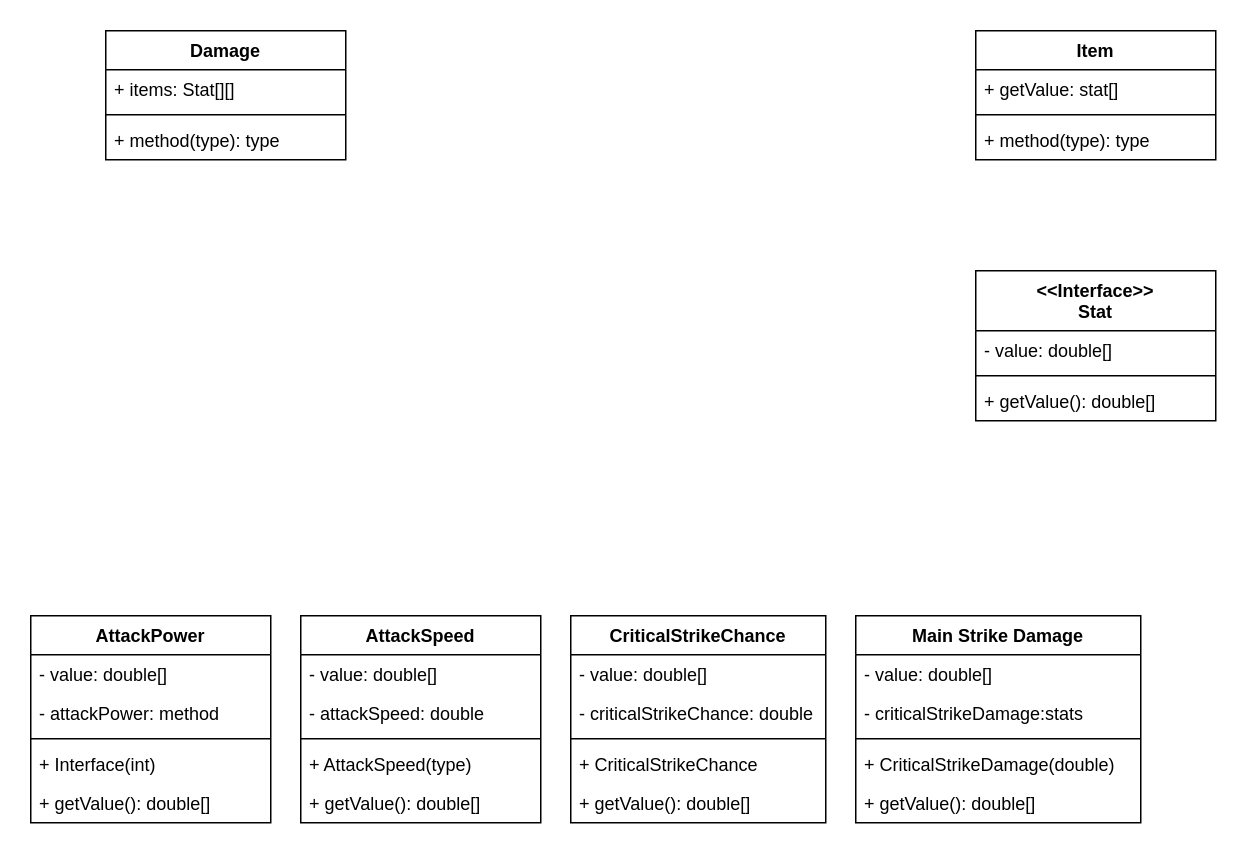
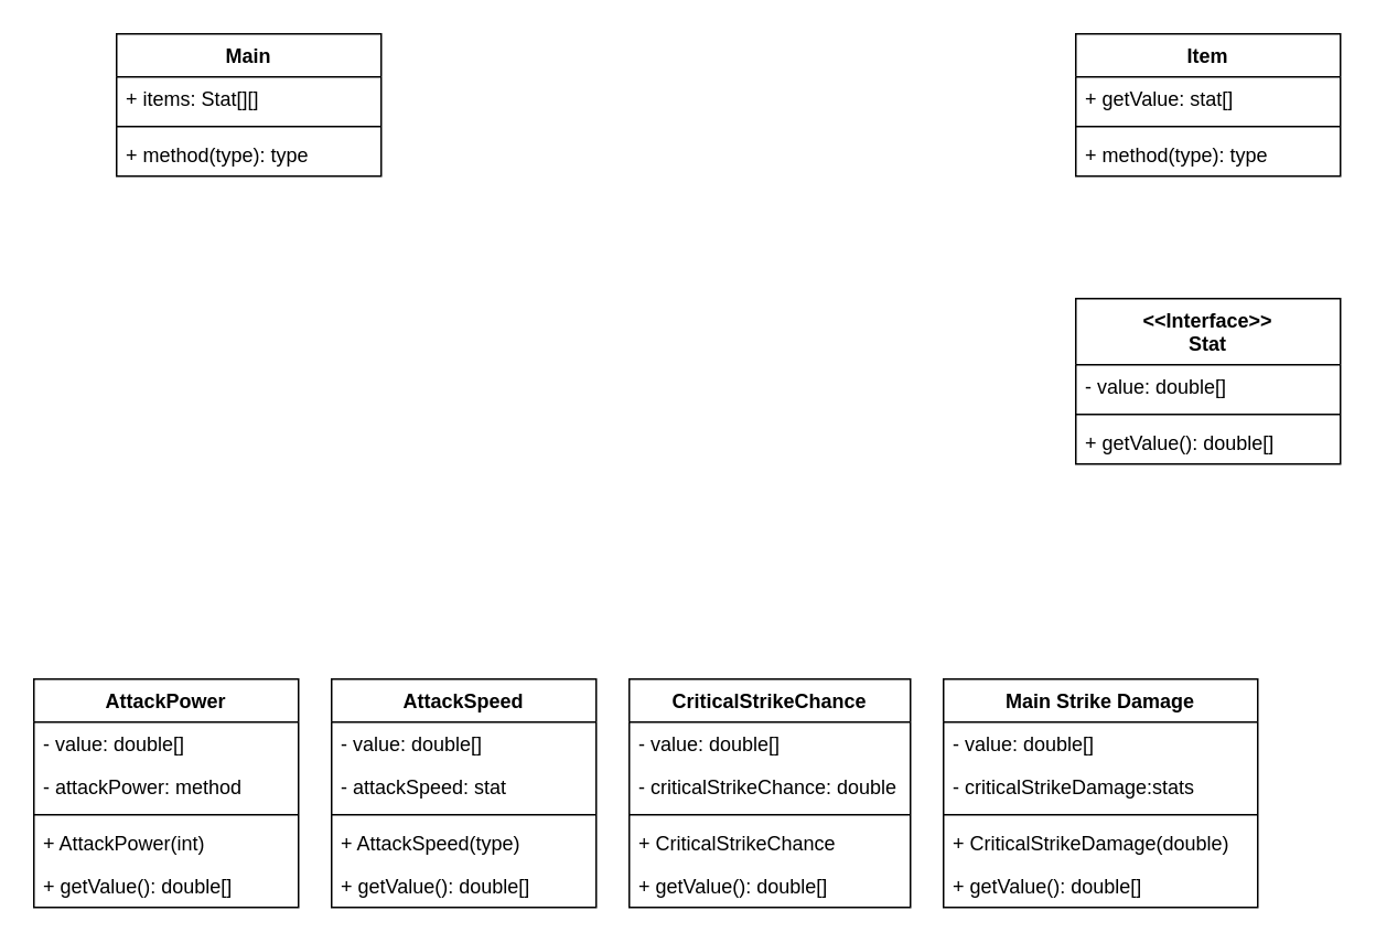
  <mxCell id="0" />
  <mxCell id="1" parent="0" />
- <mxCell id="2" value="Damage" style="swimlane;fontStyle=1;align=center;verticalAlign=top;childLayout=stackLayout;horizontal=1;startSize=26;horizontalStack=0;resizeParent=1;resizeParentMax=0;resizeLast=0;collapsible=1;marginBottom=0;" parent="1" vertex="1"><mxGeometry x="70" y="20" width="160" height="86" as="geometry" /></mxCell>
+ <mxCell id="2" value="Main" style="swimlane;fontStyle=1;align=center;verticalAlign=top;childLayout=stackLayout;horizontal=1;startSize=26;horizontalStack=0;resizeParent=1;resizeParentMax=0;resizeLast=0;collapsible=1;marginBottom=0;" parent="1" vertex="1"><mxGeometry x="70" y="20" width="160" height="86" as="geometry" /></mxCell>
  <mxCell id="3" value="+ items: Stat[][]" style="text;strokeColor=none;fillColor=none;align=left;verticalAlign=top;spacingLeft=4;spacingRight=4;overflow=hidden;rotatable=0;points=[[0,0.5],[1,0.5]];portConstraint=eastwest;" parent="2" vertex="1"><mxGeometry y="26" width="160" height="26" as="geometry" /></mxCell>
  <mxCell id="4" value="" style="line;strokeWidth=1;fillColor=none;align=left;verticalAlign=middle;spacingTop=-1;spacingLeft=3;spacingRight=3;rotatable=0;labelPosition=right;points=[];portConstraint=eastwest;strokeColor=inherit;" parent="2" vertex="1"><mxGeometry y="52" width="160" height="8" as="geometry" /></mxCell>
  <mxCell id="5" value="+ method(type): type" style="text;strokeColor=none;fillColor=none;align=left;verticalAlign=top;spacingLeft=4;spacingRight=4;overflow=hidden;rotatable=0;points=[[0,0.5],[1,0.5]];portConstraint=eastwest;" parent="2" vertex="1"><mxGeometry y="60" width="160" height="26" as="geometry" /></mxCell>
  <mxCell id="6" value="Item" style="swimlane;fontStyle=1;align=center;verticalAlign=top;childLayout=stackLayout;horizontal=1;startSize=26;horizontalStack=0;resizeParent=1;resizeParentMax=0;resizeLast=0;collapsible=1;marginBottom=0;" parent="1" vertex="1"><mxGeometry x="650" y="20" width="160" height="86" as="geometry" /></mxCell>
  <mxCell id="7" value="+ getValue: stat[]" style="text;strokeColor=none;fillColor=none;align=left;verticalAlign=top;spacingLeft=4;spacingRight=4;overflow=hidden;rotatable=0;points=[[0,0.5],[1,0.5]];portConstraint=eastwest;" parent="6" vertex="1"><mxGeometry y="26" width="160" height="26" as="geometry" /></mxCell>
  <mxCell id="8" value="" style="line;strokeWidth=1;fillColor=none;align=left;verticalAlign=middle;spacingTop=-1;spacingLeft=3;spacingRight=3;rotatable=0;labelPosition=right;points=[];portConstraint=eastwest;strokeColor=inherit;" parent="6" vertex="1"><mxGeometry y="52" width="160" height="8" as="geometry" /></mxCell>
  <mxCell id="9" value="+ method(type): type" style="text;strokeColor=none;fillColor=none;align=left;verticalAlign=top;spacingLeft=4;spacingRight=4;overflow=hidden;rotatable=0;points=[[0,0.5],[1,0.5]];portConstraint=eastwest;" parent="6" vertex="1"><mxGeometry y="60" width="160" height="26" as="geometry" /></mxCell>
  <mxCell id="10" value="&lt;&lt;Interface&gt;&gt;&#10;Stat" style="swimlane;fontStyle=1;align=center;verticalAlign=top;childLayout=stackLayout;horizontal=1;startSize=40;horizontalStack=0;resizeParent=1;resizeParentMax=0;resizeLast=0;collapsible=1;marginBottom=0;" parent="1" vertex="1"><mxGeometry x="650" y="180" width="160" height="100" as="geometry" /></mxCell>
  <mxCell id="11" value="- value: double[]" style="text;strokeColor=none;fillColor=none;align=left;verticalAlign=top;spacingLeft=4;spacingRight=4;overflow=hidden;rotatable=0;points=[[0,0.5],[1,0.5]];portConstraint=eastwest;" parent="10" vertex="1"><mxGeometry y="40" width="160" height="26" as="geometry" /></mxCell>
  <mxCell id="12" value="" style="line;strokeWidth=1;fillColor=none;align=left;verticalAlign=middle;spacingTop=-1;spacingLeft=3;spacingRight=3;rotatable=0;labelPosition=right;points=[];portConstraint=eastwest;strokeColor=inherit;" parent="10" vertex="1"><mxGeometry y="66" width="160" height="8" as="geometry" /></mxCell>
  <mxCell id="13" value="+ getValue(): double[]" style="text;strokeColor=none;fillColor=none;align=left;verticalAlign=top;spacingLeft=4;spacingRight=4;overflow=hidden;rotatable=0;points=[[0,0.5],[1,0.5]];portConstraint=eastwest;" parent="10" vertex="1"><mxGeometry y="74" width="160" height="26" as="geometry" /></mxCell>
  <mxCell id="14" value="AttackPower" style="swimlane;fontStyle=1;align=center;verticalAlign=top;childLayout=stackLayout;horizontal=1;startSize=26;horizontalStack=0;resizeParent=1;resizeParentMax=0;resizeLast=0;collapsible=1;marginBottom=0;" parent="1" vertex="1"><mxGeometry y="410" width="160" height="138" as="geometry" x="20" /></mxCell>
  <mxCell id="15" value="- value: double[]" style="text;strokeColor=none;fillColor=none;align=left;verticalAlign=top;spacingLeft=4;spacingRight=4;overflow=hidden;rotatable=0;points=[[0,0.5],[1,0.5]];portConstraint=eastwest;" parent="14" vertex="1"><mxGeometry y="26" width="160" height="26" as="geometry" /></mxCell>
  <mxCell id="16" value="- attackPower: method" style="text;strokeColor=none;fillColor=none;align=left;verticalAlign=top;spacingLeft=4;spacingRight=4;overflow=hidden;rotatable=0;points=[[0,0.5],[1,0.5]];portConstraint=eastwest;" parent="14" vertex="1"><mxGeometry y="52" width="160" height="26" as="geometry" /></mxCell>
  <mxCell id="17" value="" style="line;strokeWidth=1;fillColor=none;align=left;verticalAlign=middle;spacingTop=-1;spacingLeft=3;spacingRight=3;rotatable=0;labelPosition=right;points=[];portConstraint=eastwest;strokeColor=inherit;" parent="14" vertex="1"><mxGeometry y="78" width="160" height="8" as="geometry" /></mxCell>
- <mxCell id="18" value="+ Interface(int)" style="text;strokeColor=none;fillColor=none;align=left;verticalAlign=top;spacingLeft=4;spacingRight=4;overflow=hidden;rotatable=0;points=[[0,0.5],[1,0.5]];portConstraint=eastwest;" parent="14" vertex="1"><mxGeometry y="86" width="160" height="26" as="geometry" /></mxCell>
+ <mxCell id="18" value="+ AttackPower(int)" style="text;strokeColor=none;fillColor=none;align=left;verticalAlign=top;spacingLeft=4;spacingRight=4;overflow=hidden;rotatable=0;points=[[0,0.5],[1,0.5]];portConstraint=eastwest;" parent="14" vertex="1"><mxGeometry y="86" width="160" height="26" as="geometry" /></mxCell>
  <mxCell id="19" value="+ getValue(): double[]" style="text;strokeColor=none;fillColor=none;align=left;verticalAlign=top;spacingLeft=4;spacingRight=4;overflow=hidden;rotatable=0;points=[[0,0.5],[1,0.5]];portConstraint=eastwest;" parent="14" vertex="1"><mxGeometry y="112" width="160" height="26" as="geometry" /></mxCell>
  <mxCell id="20" value="AttackSpeed" style="swimlane;fontStyle=1;align=center;verticalAlign=top;childLayout=stackLayout;horizontal=1;startSize=26;horizontalStack=0;resizeParent=1;resizeParentMax=0;resizeLast=0;collapsible=1;marginBottom=0;" parent="1" vertex="1"><mxGeometry x="200" y="410" width="160" height="138" as="geometry" /></mxCell>
  <mxCell id="21" value="- value: double[]" style="text;strokeColor=none;fillColor=none;align=left;verticalAlign=top;spacingLeft=4;spacingRight=4;overflow=hidden;rotatable=0;points=[[0,0.5],[1,0.5]];portConstraint=eastwest;" parent="20" vertex="1"><mxGeometry y="26" width="160" height="26" as="geometry" /></mxCell>
- <mxCell id="22" value="- attackSpeed: double" style="text;strokeColor=none;fillColor=none;align=left;verticalAlign=top;spacingLeft=4;spacingRight=4;overflow=hidden;rotatable=0;points=[[0,0.5],[1,0.5]];portConstraint=eastwest;" parent="20" vertex="1"><mxGeometry y="52" width="160" height="26" as="geometry" /></mxCell>
+ <mxCell id="22" value="- attackSpeed: stat" style="text;strokeColor=none;fillColor=none;align=left;verticalAlign=top;spacingLeft=4;spacingRight=4;overflow=hidden;rotatable=0;points=[[0,0.5],[1,0.5]];portConstraint=eastwest;" parent="20" vertex="1"><mxGeometry y="52" width="160" height="26" as="geometry" /></mxCell>
  <mxCell id="23" value="" style="line;strokeWidth=1;fillColor=none;align=left;verticalAlign=middle;spacingTop=-1;spacingLeft=3;spacingRight=3;rotatable=0;labelPosition=right;points=[];portConstraint=eastwest;strokeColor=inherit;" parent="20" vertex="1"><mxGeometry y="78" width="160" height="8" as="geometry" /></mxCell>
  <mxCell id="24" value="+ AttackSpeed(type)" style="text;strokeColor=none;fillColor=none;align=left;verticalAlign=top;spacingLeft=4;spacingRight=4;overflow=hidden;rotatable=0;points=[[0,0.5],[1,0.5]];portConstraint=eastwest;" parent="20" vertex="1"><mxGeometry y="86" width="160" height="26" as="geometry" /></mxCell>
  <mxCell id="25" value="+ getValue(): double[]" style="text;strokeColor=none;fillColor=none;align=left;verticalAlign=top;spacingLeft=4;spacingRight=4;overflow=hidden;rotatable=0;points=[[0,0.5],[1,0.5]];portConstraint=eastwest;" parent="20" vertex="1"><mxGeometry y="112" width="160" height="26" as="geometry" /></mxCell>
  <mxCell id="26" value="CriticalStrikeChance" style="swimlane;fontStyle=1;align=center;verticalAlign=top;childLayout=stackLayout;horizontal=1;startSize=26;horizontalStack=0;resizeParent=1;resizeParentMax=0;resizeLast=0;collapsible=1;marginBottom=0;" parent="1" vertex="1"><mxGeometry x="380" y="410" width="170" height="138" as="geometry" /></mxCell>
  <mxCell id="27" value="- value: double[]" style="text;strokeColor=none;fillColor=none;align=left;verticalAlign=top;spacingLeft=4;spacingRight=4;overflow=hidden;rotatable=0;points=[[0,0.5],[1,0.5]];portConstraint=eastwest;" parent="26" vertex="1"><mxGeometry y="26" width="170" height="26" as="geometry" /></mxCell>
  <mxCell id="28" value="- criticalStrikeChance: double" style="text;strokeColor=none;fillColor=none;align=left;verticalAlign=top;spacingLeft=4;spacingRight=4;overflow=hidden;rotatable=0;points=[[0,0.5],[1,0.5]];portConstraint=eastwest;" parent="26" vertex="1"><mxGeometry y="52" width="170" height="26" as="geometry" /></mxCell>
  <mxCell id="29" value="" style="line;strokeWidth=1;fillColor=none;align=left;verticalAlign=middle;spacingTop=-1;spacingLeft=3;spacingRight=3;rotatable=0;labelPosition=right;points=[];portConstraint=eastwest;strokeColor=inherit;" parent="26" vertex="1"><mxGeometry y="78" width="170" height="8" as="geometry" /></mxCell>
  <mxCell id="30" value="+ CriticalStrikeChance" style="text;strokeColor=none;fillColor=none;align=left;verticalAlign=top;spacingLeft=4;spacingRight=4;overflow=hidden;rotatable=0;points=[[0,0.5],[1,0.5]];portConstraint=eastwest;" parent="26" vertex="1"><mxGeometry y="86" width="170" height="26" as="geometry" /></mxCell>
  <mxCell id="31" value="+ getValue(): double[]" style="text;strokeColor=none;fillColor=none;align=left;verticalAlign=top;spacingLeft=4;spacingRight=4;overflow=hidden;rotatable=0;points=[[0,0.5],[1,0.5]];portConstraint=eastwest;" parent="26" vertex="1"><mxGeometry y="112" width="170" height="26" as="geometry" /></mxCell>
  <mxCell id="32" value="Main Strike Damage" style="swimlane;fontStyle=1;align=center;verticalAlign=top;childLayout=stackLayout;horizontal=1;startSize=26;horizontalStack=0;resizeParent=1;resizeParentMax=0;resizeLast=0;collapsible=1;marginBottom=0;" parent="1" vertex="1"><mxGeometry x="570" y="410" width="190" height="138" as="geometry" /></mxCell>
  <mxCell id="33" value="- value: double[]" style="text;strokeColor=none;fillColor=none;align=left;verticalAlign=top;spacingLeft=4;spacingRight=4;overflow=hidden;rotatable=0;points=[[0,0.5],[1,0.5]];portConstraint=eastwest;" parent="32" vertex="1"><mxGeometry y="26" width="190" height="26" as="geometry" /></mxCell>
  <mxCell id="34" value="- criticalStrikeDamage:stats" style="text;strokeColor=none;fillColor=none;align=left;verticalAlign=top;spacingLeft=4;spacingRight=4;overflow=hidden;rotatable=0;points=[[0,0.5],[1,0.5]];portConstraint=eastwest;" parent="32" vertex="1"><mxGeometry y="52" width="190" height="26" as="geometry" /></mxCell>
  <mxCell id="35" value="" style="line;strokeWidth=1;fillColor=none;align=left;verticalAlign=middle;spacingTop=-1;spacingLeft=3;spacingRight=3;rotatable=0;labelPosition=right;points=[];portConstraint=eastwest;strokeColor=inherit;" parent="32" vertex="1"><mxGeometry y="78" width="190" height="8" as="geometry" /></mxCell>
  <mxCell id="36" value="+ CriticalStrikeDamage(double)" style="text;strokeColor=none;fillColor=none;align=left;verticalAlign=top;spacingLeft=4;spacingRight=4;overflow=hidden;rotatable=0;points=[[0,0.5],[1,0.5]];portConstraint=eastwest;" parent="32" vertex="1"><mxGeometry y="86" width="190" height="26" as="geometry" /></mxCell>
  <mxCell id="37" value="+ getValue(): double[]" style="text;strokeColor=none;fillColor=none;align=left;verticalAlign=top;spacingLeft=4;spacingRight=4;overflow=hidden;rotatable=0;points=[[0,0.5],[1,0.5]];portConstraint=eastwest;" parent="32" vertex="1"><mxGeometry y="112" width="190" height="26" as="geometry" /></mxCell>
